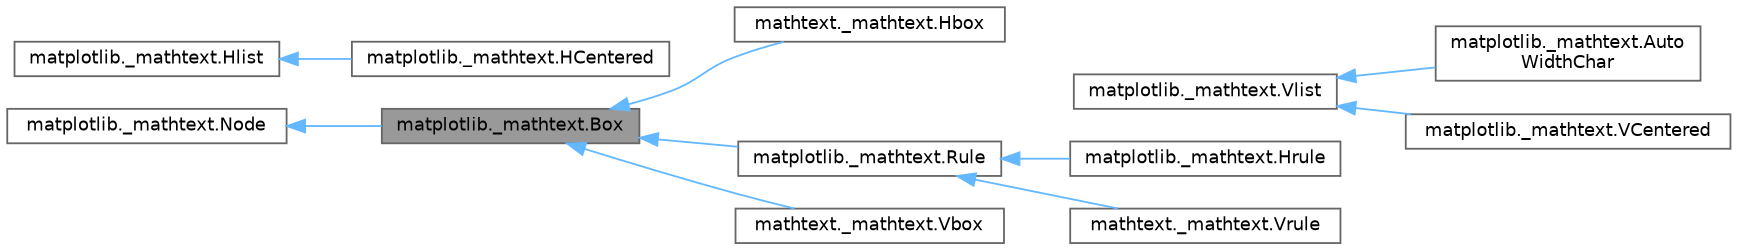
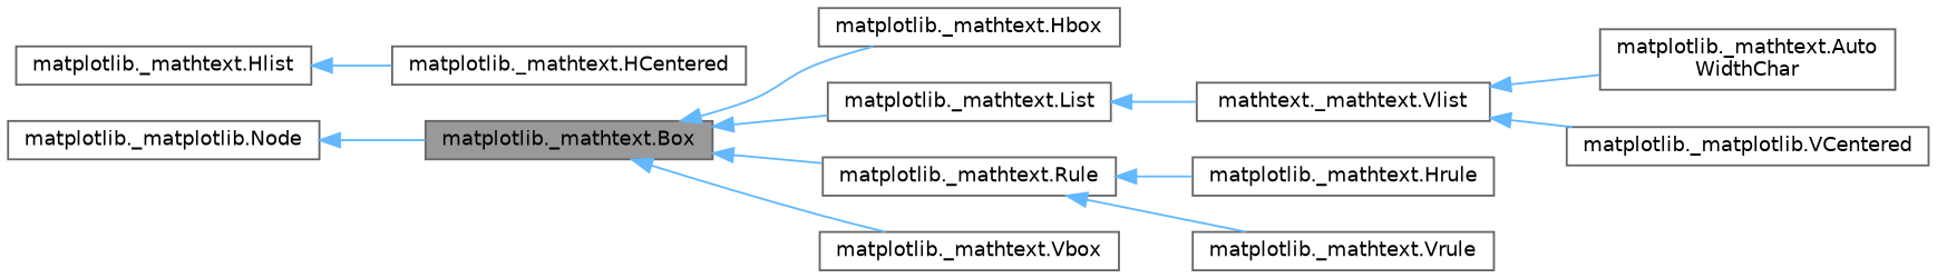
  digraph {
    rankdir=LR
    node [color=gray40 fillcolor=white fontname=Helvetica fontsize=10 shape=box style=filled]
    edge [color=steelblue1 dir=back fontname=Helvetica fontsize=10 labelfontname=Helvetica labelfontsize=10 style=solid]
    n1 [fillcolor=grey60 fontcolor=black height=0.2 label="matplotlib._mathtext.Box" width=0.4]
-   n2 [height=0.2 label="mathtext._mathtext.Hbox" width=0.4]
+   n2 [height=0.2 label="matplotlib._mathtext.Hbox" width=0.4]
+   n3 [height=0.2 label="matplotlib._mathtext.List" width=0.4]
    n4 [height=0.2 label="matplotlib._mathtext.Rule" width=0.4]
-   n5 [height=0.2 label="mathtext._mathtext.Vbox" width=0.4]
-   n6 [height=0.2 label="matplotlib._mathtext.Vlist" width=0.4]
+   n5 [height=0.2 label="matplotlib._mathtext.Vbox" width=0.4]
+   n6 [height=0.2 label="mathtext._mathtext.Vlist" width=0.4]
    n7 [height=0.2 label="matplotlib._mathtext.Hrule" width=0.4]
-   n8 [height=0.2 label="mathtext._mathtext.Vrule" width=0.4]
-   n9 [height=0.2 label="matplotlib._mathtext.Node" width=0.4]
+   n8 [height=0.2 label="matplotlib._mathtext.Vrule" width=0.4]
+   n9 [height=0.2 label="matplotlib._matplotlib.Node" width=0.4]
    n10 [height=0.2 label="matplotlib._mathtext.Hlist" width=0.4]
    n11 [height=0.2 label="matplotlib._mathtext.HCentered" width=0.4]
    n12 [height=0.2 label="matplotlib._mathtext.Auto\lWidthChar" width=0.4]
-   n13 [height=0.2 label="matplotlib._mathtext.VCentered" width=0.4]
+   n13 [height=0.2 label="matplotlib._matplotlib.VCentered" width=0.4]
    n1 -> n2
+   n1 -> n3
    n1 -> n4
    n1 -> n5
+   n3 -> n6
    n4 -> n7
    n4 -> n8
    n6 -> n12
    n6 -> n13
    n9 -> n1
    n10 -> n11
  }
